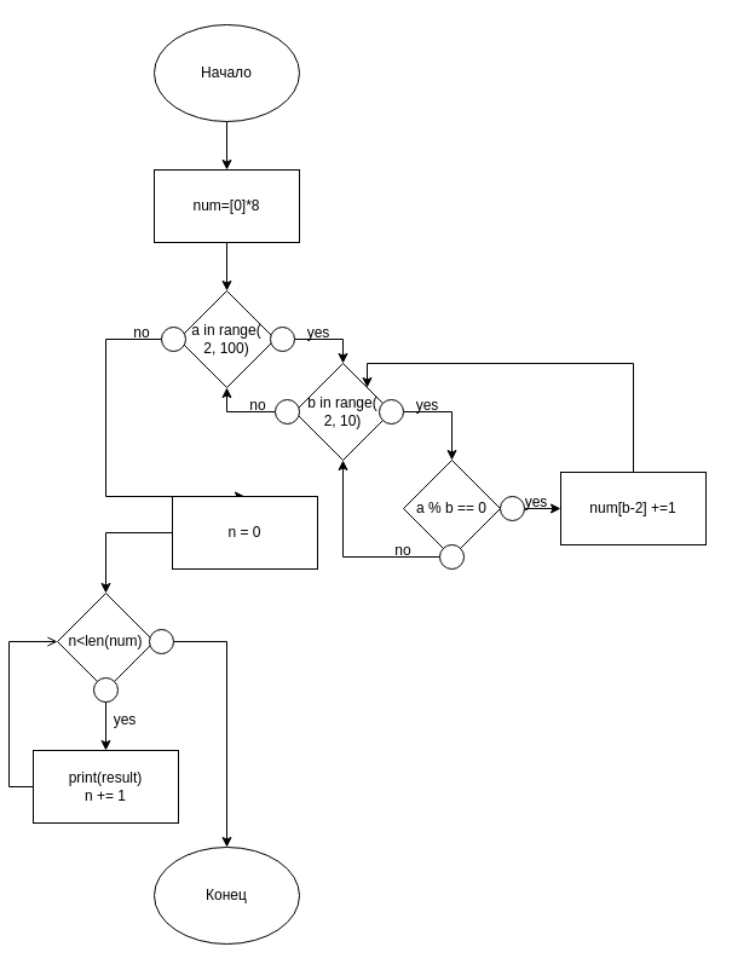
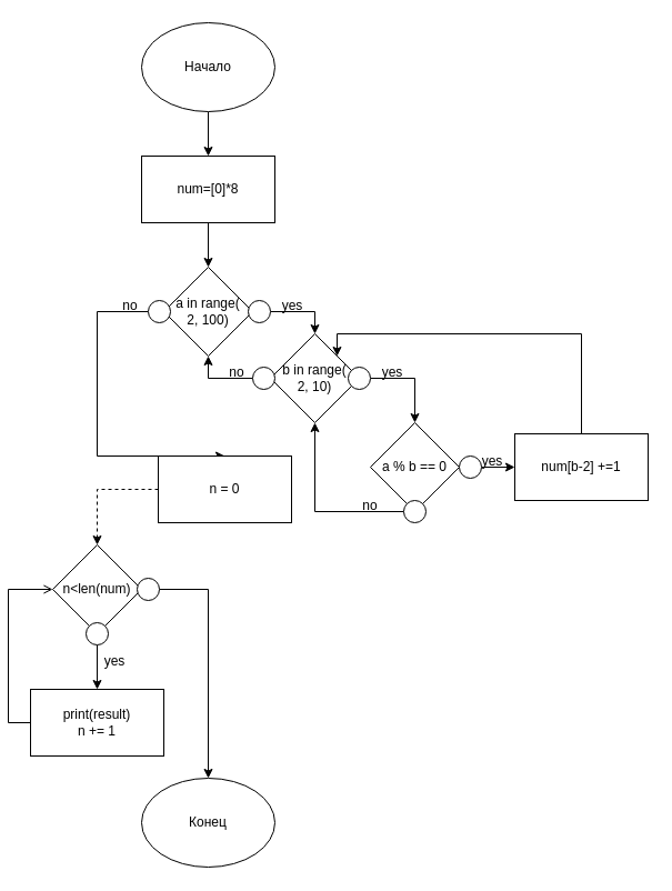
  <mxCell id="0" />
  <mxCell id="1" parent="0" />
  <mxCell id="2" value="" style="edgeStyle=orthogonalEdgeStyle;rounded=0;orthogonalLoop=1;jettySize=auto;html=1;" edge="1" parent="1" source="3" target="5"><mxGeometry relative="1" as="geometry" /></mxCell>
  <mxCell id="3" value="Начало" style="ellipse;whiteSpace=wrap;html=1;" vertex="1" parent="1"><mxGeometry x="120" width="120" height="80" as="geometry" y="20" /></mxCell>
  <mxCell id="4" value="" style="edgeStyle=orthogonalEdgeStyle;rounded=0;orthogonalLoop=1;jettySize=auto;html=1;" edge="1" parent="1" source="5" target="6"><mxGeometry relative="1" as="geometry" /></mxCell>
  <mxCell id="5" value="num=[0]*8" style="rounded=0;whiteSpace=wrap;html=1;" vertex="1" parent="1"><mxGeometry x="120" y="140" width="120" height="60" as="geometry" /></mxCell>
  <mxCell id="6" value="a in range(&lt;br&gt;2, 100)" style="rhombus;whiteSpace=wrap;html=1;" vertex="1" parent="1"><mxGeometry x="140" y="240" width="80" height="80" as="geometry" /></mxCell>
  <mxCell id="7" style="edgeStyle=orthogonalEdgeStyle;rounded=0;orthogonalLoop=1;jettySize=auto;html=1;entryX=0.5;entryY=0;entryDx=0;entryDy=0;" edge="1" parent="1" source="8" target="28"><mxGeometry relative="1" as="geometry"><Array as="points"><mxPoint x="80" y="280" /></Array></mxGeometry></mxCell>
  <mxCell id="8" value="" style="ellipse;whiteSpace=wrap;html=1;aspect=fixed;" vertex="1" parent="1"><mxGeometry x="126" y="270" width="20" height="20" as="geometry" /></mxCell>
  <mxCell id="9" style="edgeStyle=orthogonalEdgeStyle;rounded=0;orthogonalLoop=1;jettySize=auto;html=1;entryX=0.5;entryY=0;entryDx=0;entryDy=0;exitX=1;exitY=0.5;exitDx=0;exitDy=0;" edge="1" parent="1" source="10" target="11"><mxGeometry relative="1" as="geometry" /></mxCell>
  <mxCell id="10" value="" style="ellipse;whiteSpace=wrap;html=1;aspect=fixed;" vertex="1" parent="1"><mxGeometry x="216" y="270" width="20" height="20" as="geometry" /></mxCell>
  <mxCell id="11" value="b in range(&lt;br&gt;2, 10)" style="rhombus;whiteSpace=wrap;html=1;" vertex="1" parent="1"><mxGeometry x="236" y="300" width="80" height="80" as="geometry" /></mxCell>
  <mxCell id="12" value="yes" style="text;html=1;strokeColor=none;fillColor=none;align=center;verticalAlign=middle;whiteSpace=wrap;rounded=0;" vertex="1" parent="1"><mxGeometry x="226" y="260" width="60" height="30" as="geometry" /></mxCell>
  <mxCell id="13" style="edgeStyle=orthogonalEdgeStyle;rounded=0;orthogonalLoop=1;jettySize=auto;html=1;entryX=0.5;entryY=0;entryDx=0;entryDy=0;exitX=1;exitY=0.5;exitDx=0;exitDy=0;" edge="1" parent="1" source="14" target="17"><mxGeometry relative="1" as="geometry" /></mxCell>
  <mxCell id="14" value="" style="ellipse;whiteSpace=wrap;html=1;aspect=fixed;" vertex="1" parent="1"><mxGeometry x="306" y="330" width="20" height="20" as="geometry" /></mxCell>
  <mxCell id="15" style="edgeStyle=orthogonalEdgeStyle;rounded=0;orthogonalLoop=1;jettySize=auto;html=1;entryX=0.5;entryY=1;entryDx=0;entryDy=0;exitX=0;exitY=0.5;exitDx=0;exitDy=0;" edge="1" parent="1" source="16" target="6"><mxGeometry relative="1" as="geometry" /></mxCell>
  <mxCell id="16" value="" style="ellipse;whiteSpace=wrap;html=1;aspect=fixed;" vertex="1" parent="1"><mxGeometry x="220" y="330" width="20" height="20" as="geometry" /></mxCell>
  <mxCell id="17" value="a % b == 0" style="rhombus;whiteSpace=wrap;html=1;" vertex="1" parent="1"><mxGeometry x="326" y="380" width="80" height="80" as="geometry" /></mxCell>
  <mxCell id="18" value="yes" style="text;html=1;strokeColor=none;fillColor=none;align=center;verticalAlign=middle;whiteSpace=wrap;rounded=0;" vertex="1" parent="1"><mxGeometry x="316" y="320" width="60" height="30" as="geometry" /></mxCell>
  <mxCell id="19" style="edgeStyle=orthogonalEdgeStyle;rounded=0;orthogonalLoop=1;jettySize=auto;html=1;entryX=1;entryY=0;entryDx=0;entryDy=0;exitX=0.5;exitY=0;exitDx=0;exitDy=0;" edge="1" parent="1" source="20" target="11"><mxGeometry relative="1" as="geometry"><Array as="points"><mxPoint x="516" y="300" /><mxPoint x="296" y="300" /></Array></mxGeometry></mxCell>
  <mxCell id="20" value="num[b-2] +=1" style="rounded=0;whiteSpace=wrap;html=1;" vertex="1" parent="1"><mxGeometry x="456" y="390" width="120" height="60" as="geometry" /></mxCell>
  <mxCell id="21" style="edgeStyle=orthogonalEdgeStyle;rounded=0;orthogonalLoop=1;jettySize=auto;html=1;entryX=0.5;entryY=1;entryDx=0;entryDy=0;" edge="1" parent="1" source="22" target="11"><mxGeometry relative="1" as="geometry" /></mxCell>
  <mxCell id="22" value="" style="ellipse;whiteSpace=wrap;html=1;aspect=fixed;" vertex="1" parent="1"><mxGeometry x="356" y="450" width="20" height="20" as="geometry" /></mxCell>
  <mxCell id="23" value="" style="edgeStyle=orthogonalEdgeStyle;rounded=0;orthogonalLoop=1;jettySize=auto;html=1;" edge="1" parent="1" source="24" target="20"><mxGeometry relative="1" as="geometry" /></mxCell>
  <mxCell id="24" value="" style="ellipse;whiteSpace=wrap;html=1;aspect=fixed;" vertex="1" parent="1"><mxGeometry x="406" y="410" width="20" height="20" as="geometry" /></mxCell>
  <mxCell id="25" value="yes" style="text;html=1;strokeColor=none;fillColor=none;align=center;verticalAlign=middle;whiteSpace=wrap;rounded=0;" vertex="1" parent="1"><mxGeometry x="406" y="400" width="60" height="30" as="geometry" /></mxCell>
  <mxCell id="26" value="no" style="text;html=1;strokeColor=none;fillColor=none;align=center;verticalAlign=middle;whiteSpace=wrap;rounded=0;" vertex="1" parent="1"><mxGeometry x="296" y="440" width="60" height="30" as="geometry" /></mxCell>
- <mxCell id="27" value="" style="edgeStyle=orthogonalEdgeStyle;rounded=0;orthogonalLoop=1;jettySize=auto;html=1;" edge="1" parent="1" source="28" target="31"><mxGeometry relative="1" as="geometry" /></mxCell>
+ <mxCell id="27" value="" style="edgeStyle=orthogonalEdgeStyle;rounded=0;orthogonalLoop=1;jettySize=auto;html=1;dashed=1;" edge="1" parent="1" source="28" target="31"><mxGeometry relative="1" as="geometry" /></mxCell>
  <mxCell id="28" value="n = 0" style="rounded=0;whiteSpace=wrap;html=1;" vertex="1" parent="1"><mxGeometry x="135" y="410" width="120" height="60" as="geometry" /></mxCell>
  <mxCell id="29" value="no" style="text;html=1;strokeColor=none;fillColor=none;align=center;verticalAlign=middle;whiteSpace=wrap;rounded=0;" vertex="1" parent="1"><mxGeometry x="176" y="320" width="60" height="30" as="geometry" /></mxCell>
  <mxCell id="30" value="no" style="text;html=1;strokeColor=none;fillColor=none;align=center;verticalAlign=middle;whiteSpace=wrap;rounded=0;" vertex="1" parent="1"><mxGeometry x="80" y="260" width="60" height="30" as="geometry" /></mxCell>
  <mxCell id="31" value="n&amp;lt;len(num)" style="rhombus;whiteSpace=wrap;html=1;" vertex="1" parent="1"><mxGeometry x="40" y="490" width="80" height="80" as="geometry" /></mxCell>
  <mxCell id="32" value="" style="edgeStyle=orthogonalEdgeStyle;rounded=0;orthogonalLoop=1;jettySize=auto;html=1;" edge="1" parent="1" source="33" target="37"><mxGeometry relative="1" as="geometry" /></mxCell>
  <mxCell id="33" value="" style="ellipse;whiteSpace=wrap;html=1;aspect=fixed;" vertex="1" parent="1"><mxGeometry x="70" y="560" width="20" height="20" as="geometry" /></mxCell>
  <mxCell id="34" style="edgeStyle=orthogonalEdgeStyle;rounded=0;orthogonalLoop=1;jettySize=auto;html=1;entryX=0.5;entryY=0;entryDx=0;entryDy=0;" edge="1" parent="1" source="35" target="39"><mxGeometry relative="1" as="geometry"><Array as="points"><mxPoint x="180" y="530" /></Array></mxGeometry></mxCell>
  <mxCell id="35" value="" style="ellipse;whiteSpace=wrap;html=1;aspect=fixed;" vertex="1" parent="1"><mxGeometry x="116" y="520" width="20" height="20" as="geometry" /></mxCell>
  <mxCell id="36" style="edgeStyle=orthogonalEdgeStyle;rounded=0;orthogonalLoop=1;jettySize=auto;html=1;entryX=0;entryY=0.5;entryDx=0;entryDy=0;exitX=0;exitY=0.5;exitDx=0;exitDy=0;endArrow=open;" edge="1" parent="1" source="37" target="31"><mxGeometry relative="1" as="geometry" /></mxCell>
  <mxCell id="37" value="print(result)&lt;br&gt;n += 1" style="rounded=0;whiteSpace=wrap;html=1;" vertex="1" parent="1"><mxGeometry x="20" y="620" width="120" height="60" as="geometry" /></mxCell>
  <mxCell id="38" value="yes" style="text;html=1;strokeColor=none;fillColor=none;align=center;verticalAlign=middle;whiteSpace=wrap;rounded=0;" vertex="1" parent="1"><mxGeometry x="66" y="580" width="60" height="30" as="geometry" /></mxCell>
  <mxCell id="39" value="Конец" style="ellipse;whiteSpace=wrap;html=1;" vertex="1" parent="1"><mxGeometry x="120" y="700" width="120" height="80" as="geometry" /></mxCell>
